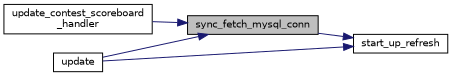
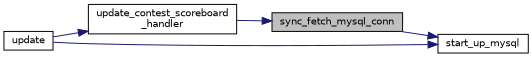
  digraph {
    rankdir=RL
    node [color=black fillcolor=white fontname=Helvetica fontsize=10 shape=record style=filled]
    edge [color=midnightblue dir=back fontname=Helvetica fontsize=10 labelfontname=Helvetica labelfontsize=10 style=solid]
    n1 [fillcolor=grey75 fontcolor=black height=0.2 label=sync_fetch_mysql_conn width=0.4]
    n2 [height=0.2 label="update_contest_scoreboard\l_handler" width=0.4]
    n3 [height=0.2 label=update width=0.4]
-   n4 [height=0.2 label=start_up_refresh width=0.4]
+   n4 [height=0.2 label=start_up_mysql width=0.4]
    n1 -> n2
-   n1 -> n3
+   n2 -> n3
    n4 -> n1
    n4 -> n3
  }
